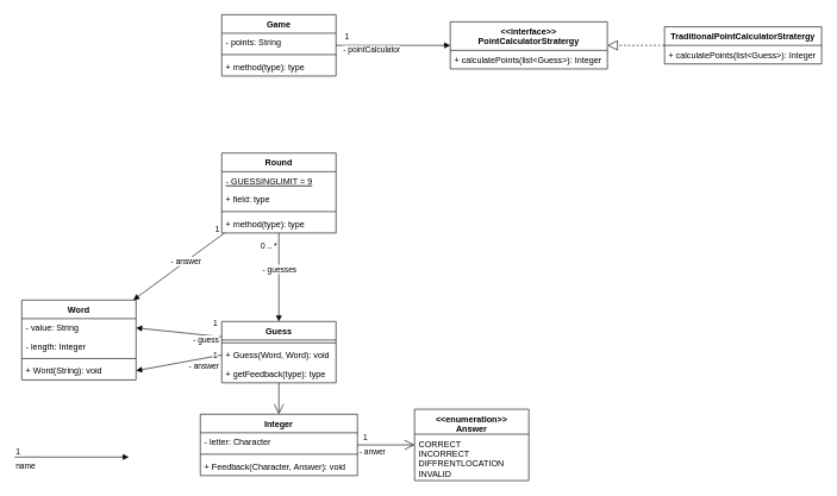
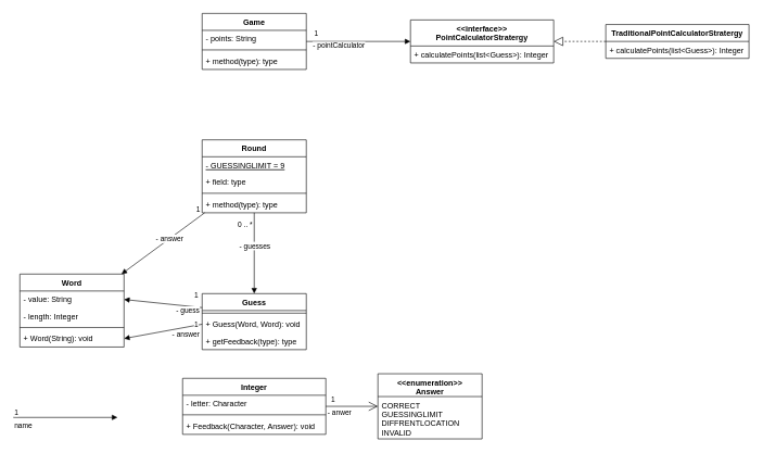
  <mxCell id="0" />
  <mxCell id="1" parent="0" />
  <mxCell id="2" value="Word" style="swimlane;fontStyle=1;align=center;verticalAlign=top;childLayout=stackLayout;horizontal=1;startSize=26;horizontalStack=0;resizeParent=1;resizeParentMax=0;resizeLast=0;collapsible=1;marginBottom=0;" vertex="1" parent="1"><mxGeometry x="30" y="420" width="160" height="112" as="geometry" /></mxCell>
  <mxCell id="3" value="- value: String" style="text;strokeColor=none;fillColor=none;align=left;verticalAlign=top;spacingLeft=4;spacingRight=4;overflow=hidden;rotatable=0;points=[[0,0.5],[1,0.5]];portConstraint=eastwest;" vertex="1" parent="2"><mxGeometry y="26" width="160" height="26" as="geometry" /></mxCell>
  <mxCell id="4" value="- length: Integer" style="text;strokeColor=none;fillColor=none;align=left;verticalAlign=top;spacingLeft=4;spacingRight=4;overflow=hidden;rotatable=0;points=[[0,0.5],[1,0.5]];portConstraint=eastwest;" vertex="1" parent="2"><mxGeometry y="52" width="160" height="26" as="geometry" /></mxCell>
  <mxCell id="5" value="" style="line;strokeWidth=1;fillColor=none;align=left;verticalAlign=middle;spacingTop=-1;spacingLeft=3;spacingRight=3;rotatable=0;labelPosition=right;points=[];portConstraint=eastwest;" vertex="1" parent="2"><mxGeometry y="78" width="160" height="8" as="geometry" /></mxCell>
  <mxCell id="6" value="+ Word(String): void" style="text;strokeColor=none;fillColor=none;align=left;verticalAlign=top;spacingLeft=4;spacingRight=4;overflow=hidden;rotatable=0;points=[[0,0.5],[1,0.5]];portConstraint=eastwest;" vertex="1" parent="2"><mxGeometry y="86" width="160" height="26" as="geometry" /></mxCell>
  <mxCell id="7" value="Game" style="swimlane;fontStyle=1;align=center;verticalAlign=top;childLayout=stackLayout;horizontal=1;startSize=26;horizontalStack=0;resizeParent=1;resizeParentMax=0;resizeLast=0;collapsible=1;marginBottom=0;" vertex="1" parent="1"><mxGeometry x="310" y="20" width="160" height="86" as="geometry" /></mxCell>
  <mxCell id="8" value="- points: String" style="text;strokeColor=none;fillColor=none;align=left;verticalAlign=top;spacingLeft=4;spacingRight=4;overflow=hidden;rotatable=0;points=[[0,0.5],[1,0.5]];portConstraint=eastwest;" vertex="1" parent="7"><mxGeometry y="26" width="160" height="26" as="geometry" /></mxCell>
  <mxCell id="9" value="" style="line;strokeWidth=1;fillColor=none;align=left;verticalAlign=middle;spacingTop=-1;spacingLeft=3;spacingRight=3;rotatable=0;labelPosition=right;points=[];portConstraint=eastwest;" vertex="1" parent="7"><mxGeometry y="52" width="160" height="8" as="geometry" /></mxCell>
  <mxCell id="10" value="+ method(type): type" style="text;strokeColor=none;fillColor=none;align=left;verticalAlign=top;spacingLeft=4;spacingRight=4;overflow=hidden;rotatable=0;points=[[0,0.5],[1,0.5]];portConstraint=eastwest;" vertex="1" parent="7"><mxGeometry y="60" width="160" height="26" as="geometry" /></mxCell>
  <mxCell id="11" value="Round" style="swimlane;fontStyle=1;align=center;verticalAlign=top;childLayout=stackLayout;horizontal=1;startSize=26;horizontalStack=0;resizeParent=1;resizeParentMax=0;resizeLast=0;collapsible=1;marginBottom=0;" vertex="1" parent="1"><mxGeometry x="310" y="214" width="160" height="112" as="geometry" /></mxCell>
  <mxCell id="12" value="- GUESSINGLIMIT = 9" style="text;strokeColor=none;fillColor=none;align=left;verticalAlign=top;spacingLeft=4;spacingRight=4;overflow=hidden;rotatable=0;points=[[0,0.5],[1,0.5]];portConstraint=eastwest;fontStyle=4" vertex="1" parent="11"><mxGeometry y="26" width="160" height="26" as="geometry" /></mxCell>
  <mxCell id="13" value="+ field: type" style="text;strokeColor=none;fillColor=none;align=left;verticalAlign=top;spacingLeft=4;spacingRight=4;overflow=hidden;rotatable=0;points=[[0,0.5],[1,0.5]];portConstraint=eastwest;" vertex="1" parent="11"><mxGeometry y="52" width="160" height="26" as="geometry" /></mxCell>
  <mxCell id="14" value="" style="line;strokeWidth=1;fillColor=none;align=left;verticalAlign=middle;spacingTop=-1;spacingLeft=3;spacingRight=3;rotatable=0;labelPosition=right;points=[];portConstraint=eastwest;" vertex="1" parent="11"><mxGeometry y="78" width="160" height="8" as="geometry" /></mxCell>
  <mxCell id="15" value="+ method(type): type" style="text;strokeColor=none;fillColor=none;align=left;verticalAlign=top;spacingLeft=4;spacingRight=4;overflow=hidden;rotatable=0;points=[[0,0.5],[1,0.5]];portConstraint=eastwest;" vertex="1" parent="11"><mxGeometry y="86" width="160" height="26" as="geometry" /></mxCell>
  <mxCell id="16" value="Guess" style="swimlane;fontStyle=1;align=center;verticalAlign=top;childLayout=stackLayout;horizontal=1;startSize=26;horizontalStack=0;resizeParent=1;resizeParentMax=0;resizeLast=0;collapsible=1;marginBottom=0;" vertex="1" parent="1"><mxGeometry x="310" y="450" width="160" height="86" as="geometry" /></mxCell>
  <mxCell id="17" value="" style="line;strokeWidth=1;fillColor=none;align=left;verticalAlign=middle;spacingTop=-1;spacingLeft=3;spacingRight=3;rotatable=0;labelPosition=right;points=[];portConstraint=eastwest;" vertex="1" parent="16"><mxGeometry y="26" width="160" height="8" as="geometry" /></mxCell>
  <mxCell id="18" value="+ Guess(Word, Word): void" style="text;strokeColor=none;fillColor=none;align=left;verticalAlign=top;spacingLeft=4;spacingRight=4;overflow=hidden;rotatable=0;points=[[0,0.5],[1,0.5]];portConstraint=eastwest;" vertex="1" parent="16"><mxGeometry y="34" width="160" height="26" as="geometry" /></mxCell>
  <mxCell id="19" value="+ getFeedback(type): type" style="text;strokeColor=none;fillColor=none;align=left;verticalAlign=top;spacingLeft=4;spacingRight=4;overflow=hidden;rotatable=0;points=[[0,0.5],[1,0.5]];portConstraint=eastwest;" vertex="1" parent="16"><mxGeometry y="60" width="160" height="26" as="geometry" /></mxCell>
  <mxCell id="20" value="" style="endArrow=block;endFill=1;endSize=6;html=1;" edge="1" parent="1" source="11" target="2"><mxGeometry width="160" relative="1" as="geometry"><mxPoint x="150" y="354" as="sourcePoint" /><mxPoint x="310" y="354" as="targetPoint" /><Array as="points" /></mxGeometry></mxCell>
  <mxCell id="21" value="- answer" style="edgeLabel;html=1;align=center;verticalAlign=middle;resizable=0;points=[];" vertex="1" connectable="0" parent="20"><mxGeometry x="-0.409" relative="1" as="geometry"><mxPoint x="-16.03" y="11.15" as="offset" /></mxGeometry></mxCell>
  <mxCell id="22" value="1" style="edgeLabel;html=1;align=center;verticalAlign=middle;resizable=0;points=[];" vertex="1" connectable="0" parent="20"><mxGeometry x="-0.622" y="1" relative="1" as="geometry"><mxPoint x="13" y="-24.58" as="offset" /></mxGeometry></mxCell>
  <mxCell id="23" value="" style="endArrow=block;endFill=1;endSize=6;html=1;" edge="1" parent="1" source="11" target="16"><mxGeometry width="160" relative="1" as="geometry"><mxPoint x="160" y="334" as="sourcePoint" /><mxPoint x="320" y="334" as="targetPoint" /></mxGeometry></mxCell>
  <mxCell id="24" value="0 .. *" style="edgeLabel;html=1;align=center;verticalAlign=middle;resizable=0;points=[];" vertex="1" connectable="0" parent="23"><mxGeometry x="-0.534" y="-1" relative="1" as="geometry"><mxPoint x="-14" y="-11" as="offset" /></mxGeometry></mxCell>
  <mxCell id="25" value="- guesses" style="edgeLabel;html=1;align=center;verticalAlign=middle;resizable=0;points=[];" vertex="1" connectable="0" parent="23"><mxGeometry x="0.102" relative="1" as="geometry"><mxPoint y="-18" as="offset" /></mxGeometry></mxCell>
  <mxCell id="26" value="&lt;&lt;interface&gt;&gt;&#10;PointCalculatorStratergy" style="swimlane;fontStyle=1;align=center;verticalAlign=top;childLayout=stackLayout;horizontal=1;startSize=40;horizontalStack=0;resizeParent=1;resizeParentMax=0;resizeLast=0;collapsible=1;marginBottom=0;" vertex="1" parent="1"><mxGeometry x="630" y="30" width="220" height="66" as="geometry" /></mxCell>
  <mxCell id="27" value="" style="line;strokeWidth=1;fillColor=none;align=left;verticalAlign=middle;spacingTop=-1;spacingLeft=3;spacingRight=3;rotatable=0;labelPosition=right;points=[];portConstraint=eastwest;" vertex="1" parent="26"><mxGeometry y="40" width="220" as="geometry" /></mxCell>
  <mxCell id="28" value="+ calculatePoints(list&lt;Guess&gt;): Integer" style="text;strokeColor=none;fillColor=none;align=left;verticalAlign=top;spacingLeft=4;spacingRight=4;overflow=hidden;rotatable=0;points=[[0,0.5],[1,0.5]];portConstraint=eastwest;" vertex="1" parent="26"><mxGeometry y="40" width="220" height="26" as="geometry" /></mxCell>
  <mxCell id="29" value="" style="endArrow=block;dashed=1;endFill=0;endSize=12;html=1;" edge="1" parent="1" source="30" target="26"><mxGeometry width="160" relative="1" as="geometry"><mxPoint x="450" y="180" as="sourcePoint" /><mxPoint x="610" y="180" as="targetPoint" /></mxGeometry></mxCell>
  <mxCell id="30" value="TraditionalPointCalculatorStratergy" style="swimlane;fontStyle=1;align=center;verticalAlign=top;childLayout=stackLayout;horizontal=1;startSize=26;horizontalStack=0;resizeParent=1;resizeParentMax=0;resizeLast=0;collapsible=1;marginBottom=0;" vertex="1" parent="1"><mxGeometry x="930" y="37" width="220" height="52" as="geometry" /></mxCell>
  <mxCell id="31" value="+ calculatePoints(list&lt;Guess&gt;): Integer" style="text;strokeColor=none;fillColor=none;align=left;verticalAlign=top;spacingLeft=4;spacingRight=4;overflow=hidden;rotatable=0;points=[[0,0.5],[1,0.5]];portConstraint=eastwest;" vertex="1" parent="30"><mxGeometry y="26" width="220" height="26" as="geometry" /></mxCell>
  <mxCell id="32" value="- pointCalculator" style="endArrow=block;endFill=1;endSize=6;html=1;" edge="1" parent="1" source="7" target="26"><mxGeometry x="-0.375" y="-7" width="160" relative="1" as="geometry"><mxPoint x="410" y="-110" as="sourcePoint" /><mxPoint x="570" y="-110" as="targetPoint" /><mxPoint as="offset" /></mxGeometry></mxCell>
  <mxCell id="33" value="1" style="edgeLabel;html=1;align=center;verticalAlign=middle;resizable=0;points=[];" vertex="1" connectable="0" parent="32"><mxGeometry x="-0.762" y="-1" relative="1" as="geometry"><mxPoint x="-5" y="-14" as="offset" /></mxGeometry></mxCell>
  <mxCell id="34" value="&lt;&lt;enumeration&gt;&gt;&#10;Answer" style="swimlane;fontStyle=1;align=center;verticalAlign=top;childLayout=stackLayout;horizontal=1;startSize=35;horizontalStack=0;resizeParent=1;resizeParentMax=0;resizeLast=0;collapsible=1;marginBottom=0;" vertex="1" parent="1"><mxGeometry x="580" y="573" width="160" height="100" as="geometry" /></mxCell>
- <mxCell id="35" value="CORRECT&#10;INCORRECT&#10;DIFFRENTLOCATION&#10;INVALID" style="text;strokeColor=none;fillColor=none;align=left;verticalAlign=top;spacingLeft=4;spacingRight=4;overflow=hidden;rotatable=0;points=[[0,0.5],[1,0.5]];portConstraint=eastwest;" vertex="1" parent="34"><mxGeometry y="35" width="160" height="65" as="geometry" /></mxCell>
+ <mxCell id="35" value="CORRECT&#10;GUESSINGLIMIT&#10;DIFFRENTLOCATION&#10;INVALID" style="text;strokeColor=none;fillColor=none;align=left;verticalAlign=top;spacingLeft=4;spacingRight=4;overflow=hidden;rotatable=0;points=[[0,0.5],[1,0.5]];portConstraint=eastwest;" vertex="1" parent="34"><mxGeometry y="35" width="160" height="65" as="geometry" /></mxCell>
  <mxCell id="36" value="Integer" style="swimlane;fontStyle=1;align=center;verticalAlign=top;childLayout=stackLayout;horizontal=1;startSize=26;horizontalStack=0;resizeParent=1;resizeParentMax=0;resizeLast=0;collapsible=1;marginBottom=0;" vertex="1" parent="1"><mxGeometry x="280" y="580" width="220" height="86" as="geometry" /></mxCell>
  <mxCell id="37" value="- letter: Character" style="text;strokeColor=none;fillColor=none;align=left;verticalAlign=top;spacingLeft=4;spacingRight=4;overflow=hidden;rotatable=0;points=[[0,0.5],[1,0.5]];portConstraint=eastwest;" vertex="1" parent="36"><mxGeometry y="26" width="220" height="26" as="geometry" /></mxCell>
  <mxCell id="38" value="" style="line;strokeWidth=1;fillColor=none;align=left;verticalAlign=middle;spacingTop=-1;spacingLeft=3;spacingRight=3;rotatable=0;labelPosition=right;points=[];portConstraint=eastwest;" vertex="1" parent="36"><mxGeometry y="52" width="220" height="8" as="geometry" /></mxCell>
  <mxCell id="39" value="+ Feedback(Character, Answer): void" style="text;strokeColor=none;fillColor=none;align=left;verticalAlign=top;spacingLeft=4;spacingRight=4;overflow=hidden;rotatable=0;points=[[0,0.5],[1,0.5]];portConstraint=eastwest;" vertex="1" parent="36"><mxGeometry y="60" width="220" height="26" as="geometry" /></mxCell>
  <mxCell id="40" value="" style="endArrow=block;endFill=1;endSize=6;html=1;entryX=1;entryY=0.5;entryDx=0;entryDy=0;exitX=0;exitY=0.25;exitDx=0;exitDy=0;" edge="1" parent="1" source="16" target="3"><mxGeometry width="160" relative="1" as="geometry"><mxPoint x="310" y="459" as="sourcePoint" /><mxPoint x="170" y="480" as="targetPoint" /></mxGeometry></mxCell>
  <mxCell id="41" value="- guess" style="edgeLabel;html=1;align=center;verticalAlign=middle;resizable=0;points=[];" vertex="1" connectable="0" parent="40"><mxGeometry x="-0.117" relative="1" as="geometry"><mxPoint x="30" y="9" as="offset" /></mxGeometry></mxCell>
  <mxCell id="42" value="1" style="edgeLabel;html=1;align=center;verticalAlign=middle;resizable=0;points=[];" vertex="1" connectable="0" parent="40"><mxGeometry x="0.233" y="-1" relative="1" as="geometry"><mxPoint x="64" y="-10" as="offset" /></mxGeometry></mxCell>
  <mxCell id="43" value="" style="endArrow=block;endFill=1;endSize=6;html=1;entryX=1;entryY=0.5;entryDx=0;entryDy=0;exitX=0;exitY=0.5;exitDx=0;exitDy=0;" edge="1" parent="1" source="18" target="6"><mxGeometry width="160" relative="1" as="geometry"><mxPoint x="90" y="600" as="sourcePoint" /><mxPoint x="250" y="600" as="targetPoint" /></mxGeometry></mxCell>
  <mxCell id="44" value="- answer" style="edgeLabel;html=1;align=center;verticalAlign=middle;resizable=0;points=[];" vertex="1" connectable="0" parent="43"><mxGeometry x="-0.317" y="-2" relative="1" as="geometry"><mxPoint x="16" y="10" as="offset" /></mxGeometry></mxCell>
  <mxCell id="45" value="1" style="edgeLabel;html=1;align=center;verticalAlign=middle;resizable=0;points=[];" vertex="1" connectable="0" parent="43"><mxGeometry x="-0.183" y="1" relative="1" as="geometry"><mxPoint x="39" y="-10" as="offset" /></mxGeometry></mxCell>
  <mxCell id="46" value="" style="endArrow=open;endFill=1;endSize=12;html=1;" edge="1" parent="1" source="36" target="34"><mxGeometry width="160" relative="1" as="geometry"><mxPoint x="320" y="700" as="sourcePoint" /><mxPoint x="480" y="700" as="targetPoint" /></mxGeometry></mxCell>
  <mxCell id="47" value="- anwer" style="edgeLabel;html=1;align=center;verticalAlign=middle;resizable=0;points=[];" vertex="1" connectable="0" parent="46"><mxGeometry x="-0.475" y="-2" relative="1" as="geometry"><mxPoint x="-1" y="7" as="offset" /></mxGeometry></mxCell>
  <mxCell id="48" value="1" style="edgeLabel;html=1;align=center;verticalAlign=middle;resizable=0;points=[];" vertex="1" connectable="0" parent="46"><mxGeometry x="-0.157" relative="1" as="geometry"><mxPoint x="-24" y="-12" as="offset" /></mxGeometry></mxCell>
- <mxCell id="49" value="" style="endArrow=open;endFill=1;endSize=12;html=1;" edge="1" parent="1" source="16" target="36"><mxGeometry width="160" relative="1" as="geometry"><mxPoint x="90" y="690" as="sourcePoint" /><mxPoint x="250" y="690" as="targetPoint" /></mxGeometry></mxCell>
  <mxCell id="50" value="name" style="endArrow=block;endFill=1;html=1;edgeStyle=orthogonalEdgeStyle;align=left;verticalAlign=top;" edge="1" parent="1"><mxGeometry x="-1" relative="1" as="geometry"><mxPoint x="20" y="640" as="sourcePoint" /><mxPoint x="180" y="640" as="targetPoint" /></mxGeometry></mxCell>
  <mxCell id="51" value="1" style="edgeLabel;resizable=0;html=1;align=left;verticalAlign=bottom;" connectable="0" vertex="1" parent="50"><mxGeometry x="-1" relative="1" as="geometry" /></mxCell>
